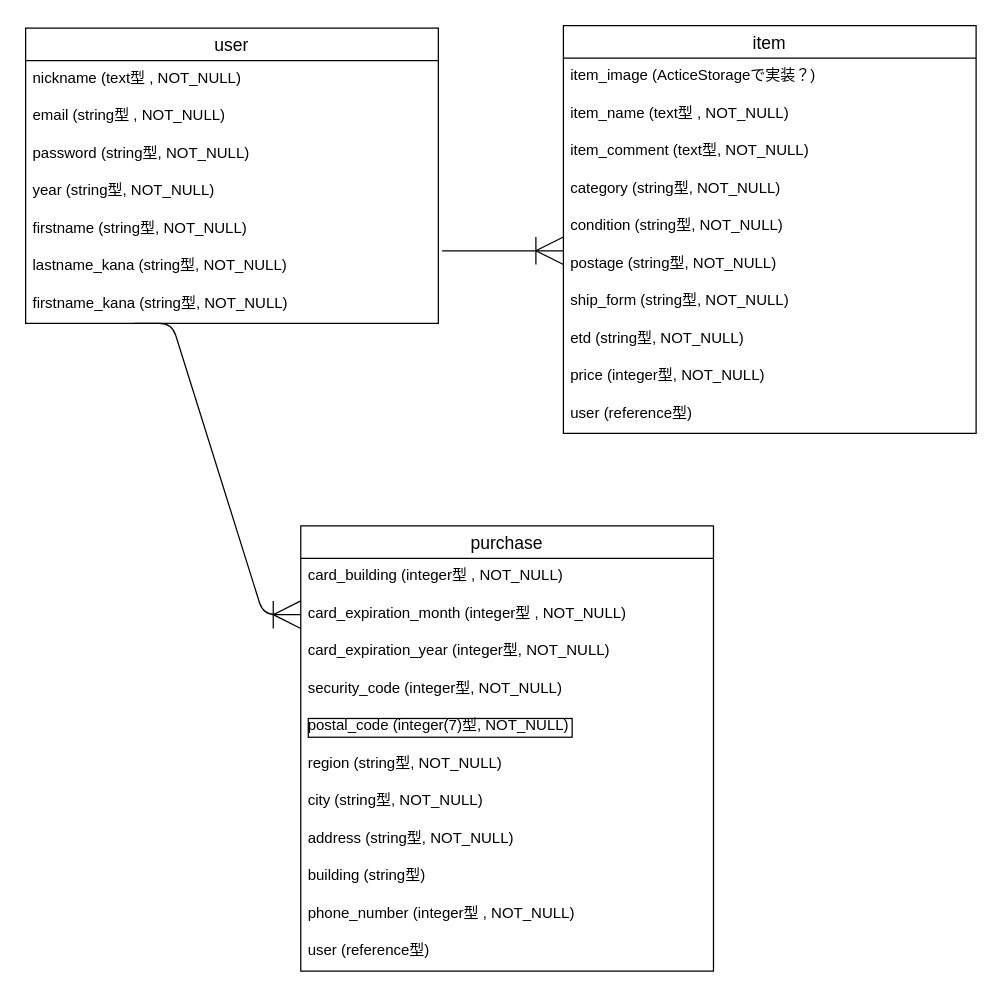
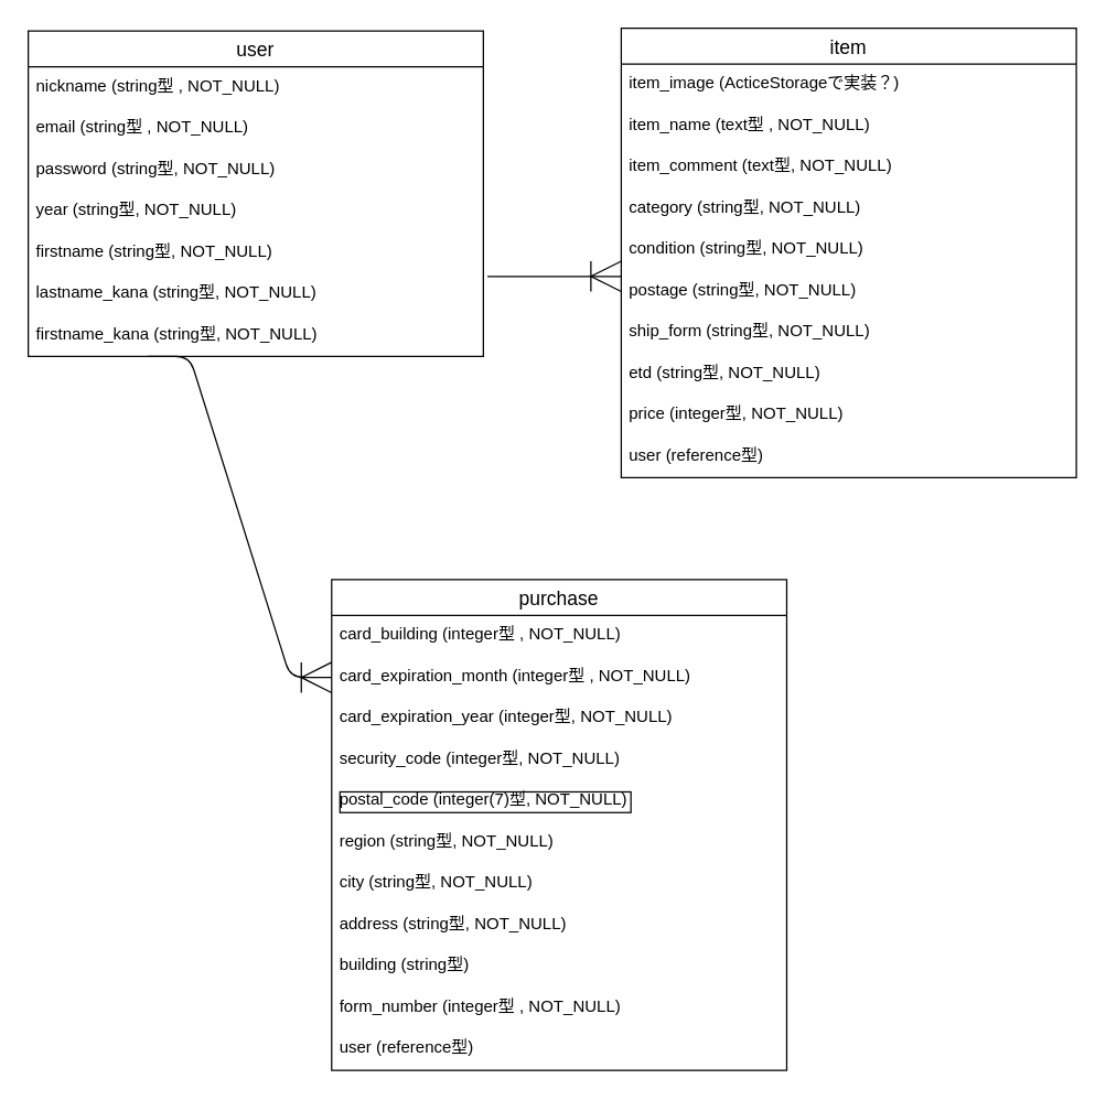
  <mxCell id="0" />
  <mxCell id="1" parent="0" />
  <mxCell id="2" value="user" style="swimlane;fontStyle=0;childLayout=stackLayout;horizontal=1;startSize=26;horizontalStack=0;resizeParent=1;resizeParentMax=0;resizeLast=0;collapsible=1;marginBottom=0;align=center;fontSize=14;" vertex="1" parent="1"><mxGeometry x="20" y="22" width="330" height="236" as="geometry" /></mxCell>
- <mxCell id="3" value="nickname (text型 , NOT_NULL)" style="text;strokeColor=none;fillColor=none;spacingLeft=4;spacingRight=4;overflow=hidden;rotatable=0;points=[[0,0.5],[1,0.5]];portConstraint=eastwest;fontSize=12;" vertex="1" parent="2"><mxGeometry y="26" width="330" height="30" as="geometry" /></mxCell>
+ <mxCell id="3" value="nickname (string型 , NOT_NULL)" style="text;strokeColor=none;fillColor=none;spacingLeft=4;spacingRight=4;overflow=hidden;rotatable=0;points=[[0,0.5],[1,0.5]];portConstraint=eastwest;fontSize=12;" vertex="1" parent="2"><mxGeometry y="26" width="330" height="30" as="geometry" /></mxCell>
  <mxCell id="4" value="email (string型 , NOT_NULL)" style="text;strokeColor=none;fillColor=none;spacingLeft=4;spacingRight=4;overflow=hidden;rotatable=0;points=[[0,0.5],[1,0.5]];portConstraint=eastwest;fontSize=12;" vertex="1" parent="2"><mxGeometry y="56" width="330" height="30" as="geometry" /></mxCell>
  <mxCell id="5" value="password (string型, NOT_NULL)" style="text;strokeColor=none;fillColor=none;spacingLeft=4;spacingRight=4;overflow=hidden;rotatable=0;points=[[0,0.5],[1,0.5]];portConstraint=eastwest;fontSize=12;" vertex="1" parent="2"><mxGeometry y="86" width="330" height="30" as="geometry" /></mxCell>
  <mxCell id="6" value="year (string型, NOT_NULL)" style="text;strokeColor=none;fillColor=none;spacingLeft=4;spacingRight=4;overflow=hidden;rotatable=0;points=[[0,0.5],[1,0.5]];portConstraint=eastwest;fontSize=12;" vertex="1" parent="2"><mxGeometry y="116" width="330" height="30" as="geometry" /></mxCell>
  <mxCell id="7" value="firstname (string型, NOT_NULL)" style="text;strokeColor=none;fillColor=none;spacingLeft=4;spacingRight=4;overflow=hidden;rotatable=0;points=[[0,0.5],[1,0.5]];portConstraint=eastwest;fontSize=12;" vertex="1" parent="2"><mxGeometry y="146" width="330" height="30" as="geometry" /></mxCell>
  <mxCell id="8" value="lastname_kana (string型, NOT_NULL)" style="text;strokeColor=none;fillColor=none;spacingLeft=4;spacingRight=4;overflow=hidden;rotatable=0;points=[[0,0.5],[1,0.5]];portConstraint=eastwest;fontSize=12;" vertex="1" parent="2"><mxGeometry y="176" width="330" height="30" as="geometry" /></mxCell>
  <mxCell id="9" value="firstname_kana (string型, NOT_NULL)" style="text;strokeColor=none;fillColor=none;spacingLeft=4;spacingRight=4;overflow=hidden;rotatable=0;points=[[0,0.5],[1,0.5]];portConstraint=eastwest;fontSize=12;" vertex="1" parent="2"><mxGeometry y="206" width="330" height="30" as="geometry" /></mxCell>
  <mxCell id="10" value="item" style="swimlane;fontStyle=0;childLayout=stackLayout;horizontal=1;startSize=26;horizontalStack=0;resizeParent=1;resizeParentMax=0;resizeLast=0;collapsible=1;marginBottom=0;align=center;fontSize=14;" vertex="1" parent="1"><mxGeometry x="450" y="20" width="330" height="326" as="geometry" /></mxCell>
  <mxCell id="11" value="item_image (ActiceStorageで実装？)" style="text;strokeColor=none;fillColor=none;spacingLeft=4;spacingRight=4;overflow=hidden;rotatable=0;points=[[0,0.5],[1,0.5]];portConstraint=eastwest;fontSize=12;" vertex="1" parent="10"><mxGeometry y="26" width="330" height="30" as="geometry" /></mxCell>
  <mxCell id="12" value="item_name (text型 , NOT_NULL)" style="text;strokeColor=none;fillColor=none;spacingLeft=4;spacingRight=4;overflow=hidden;rotatable=0;points=[[0,0.5],[1,0.5]];portConstraint=eastwest;fontSize=12;" vertex="1" parent="10"><mxGeometry y="56" width="330" height="30" as="geometry" /></mxCell>
  <mxCell id="13" value="item_comment (text型, NOT_NULL)" style="text;strokeColor=none;fillColor=none;spacingLeft=4;spacingRight=4;overflow=hidden;rotatable=0;points=[[0,0.5],[1,0.5]];portConstraint=eastwest;fontSize=12;" vertex="1" parent="10"><mxGeometry y="86" width="330" height="30" as="geometry" /></mxCell>
  <mxCell id="14" value="category (string型, NOT_NULL)" style="text;strokeColor=none;fillColor=none;spacingLeft=4;spacingRight=4;overflow=hidden;rotatable=0;points=[[0,0.5],[1,0.5]];portConstraint=eastwest;fontSize=12;" vertex="1" parent="10"><mxGeometry y="116" width="330" height="30" as="geometry" /></mxCell>
  <mxCell id="15" value="condition (string型, NOT_NULL)" style="text;strokeColor=none;fillColor=none;spacingLeft=4;spacingRight=4;overflow=hidden;rotatable=0;points=[[0,0.5],[1,0.5]];portConstraint=eastwest;fontSize=12;" vertex="1" parent="10"><mxGeometry y="146" width="330" height="30" as="geometry" /></mxCell>
  <mxCell id="16" value="postage (string型, NOT_NULL)" style="text;strokeColor=none;fillColor=none;spacingLeft=4;spacingRight=4;overflow=hidden;rotatable=0;points=[[0,0.5],[1,0.5]];portConstraint=eastwest;fontSize=12;" vertex="1" parent="10"><mxGeometry y="176" width="330" height="30" as="geometry" /></mxCell>
  <mxCell id="17" value="ship_form (string型, NOT_NULL)" style="text;strokeColor=none;fillColor=none;spacingLeft=4;spacingRight=4;overflow=hidden;rotatable=0;points=[[0,0.5],[1,0.5]];portConstraint=eastwest;fontSize=12;" vertex="1" parent="10"><mxGeometry y="206" width="330" height="30" as="geometry" /></mxCell>
  <mxCell id="18" value="etd (string型, NOT_NULL)" style="text;strokeColor=none;fillColor=none;spacingLeft=4;spacingRight=4;overflow=hidden;rotatable=0;points=[[0,0.5],[1,0.5]];portConstraint=eastwest;fontSize=12;" vertex="1" parent="10"><mxGeometry y="236" width="330" height="30" as="geometry" /></mxCell>
  <mxCell id="19" value="price (integer型, NOT_NULL)" style="text;strokeColor=none;fillColor=none;spacingLeft=4;spacingRight=4;overflow=hidden;rotatable=0;points=[[0,0.5],[1,0.5]];portConstraint=eastwest;fontSize=12;" vertex="1" parent="10"><mxGeometry y="266" width="330" height="30" as="geometry" /></mxCell>
  <mxCell id="20" value="user (reference型)" style="text;strokeColor=none;fillColor=none;spacingLeft=4;spacingRight=4;overflow=hidden;rotatable=0;points=[[0,0.5],[1,0.5]];portConstraint=eastwest;fontSize=12;" vertex="1" parent="10"><mxGeometry y="296" width="330" height="30" as="geometry" /></mxCell>
  <mxCell id="21" value="purchase" style="swimlane;fontStyle=0;childLayout=stackLayout;horizontal=1;startSize=26;horizontalStack=0;resizeParent=1;resizeParentMax=0;resizeLast=0;collapsible=1;marginBottom=0;align=center;fontSize=14;" vertex="1" parent="1"><mxGeometry x="240" y="420" width="330" height="356" as="geometry" /></mxCell>
  <mxCell id="22" value="card_building (integer型 , NOT_NULL)" style="text;strokeColor=none;fillColor=none;spacingLeft=4;spacingRight=4;overflow=hidden;rotatable=0;points=[[0,0.5],[1,0.5]];portConstraint=eastwest;fontSize=12;" vertex="1" parent="21"><mxGeometry y="26" width="330" height="30" as="geometry" /></mxCell>
  <mxCell id="23" value="card_expiration_month (integer型 , NOT_NULL)" style="text;strokeColor=none;fillColor=none;spacingLeft=4;spacingRight=4;overflow=hidden;rotatable=0;points=[[0,0.5],[1,0.5]];portConstraint=eastwest;fontSize=12;" vertex="1" parent="21"><mxGeometry y="56" width="330" height="30" as="geometry" /></mxCell>
  <mxCell id="24" value="card_expiration_year (integer型, NOT_NULL)" style="text;strokeColor=none;fillColor=none;spacingLeft=4;spacingRight=4;overflow=hidden;rotatable=0;points=[[0,0.5],[1,0.5]];portConstraint=eastwest;fontSize=12;html=1;" vertex="1" parent="21"><mxGeometry y="86" width="330" height="30" as="geometry" /></mxCell>
  <mxCell id="25" value="security_code (integer型, NOT_NULL)" style="text;strokeColor=none;fillColor=none;spacingLeft=4;spacingRight=4;overflow=hidden;rotatable=0;points=[[0,0.5],[1,0.5]];portConstraint=eastwest;fontSize=12;" vertex="1" parent="21"><mxGeometry y="116" width="330" height="30" as="geometry" /></mxCell>
  <mxCell id="26" value="postal_code (integer(7)型, NOT_NULL)" style="text;strokeColor=none;fillColor=none;spacingLeft=4;spacingRight=4;overflow=hidden;rotatable=0;points=[[0,0.5],[1,0.5]];portConstraint=eastwest;fontSize=12;labelBorderColor=#000000;" vertex="1" parent="21"><mxGeometry y="146" width="330" height="30" as="geometry" /></mxCell>
  <mxCell id="27" value="region (string型, NOT_NULL)" style="text;strokeColor=none;fillColor=none;spacingLeft=4;spacingRight=4;overflow=hidden;rotatable=0;points=[[0,0.5],[1,0.5]];portConstraint=eastwest;fontSize=12;" vertex="1" parent="21"><mxGeometry y="176" width="330" height="30" as="geometry" /></mxCell>
  <mxCell id="28" value="city (string型, NOT_NULL)" style="text;strokeColor=none;fillColor=none;spacingLeft=4;spacingRight=4;overflow=hidden;rotatable=0;points=[[0,0.5],[1,0.5]];portConstraint=eastwest;fontSize=12;" vertex="1" parent="21"><mxGeometry y="206" width="330" height="30" as="geometry" /></mxCell>
  <mxCell id="29" value="address (string型, NOT_NULL)" style="text;strokeColor=none;fillColor=none;spacingLeft=4;spacingRight=4;overflow=hidden;rotatable=0;points=[[0,0.5],[1,0.5]];portConstraint=eastwest;fontSize=12;" vertex="1" parent="21"><mxGeometry y="236" width="330" height="30" as="geometry" /></mxCell>
  <mxCell id="30" value="building (string型)" style="text;strokeColor=none;fillColor=none;spacingLeft=4;spacingRight=4;overflow=hidden;rotatable=0;points=[[0,0.5],[1,0.5]];portConstraint=eastwest;fontSize=12;" vertex="1" parent="21"><mxGeometry y="266" width="330" height="30" as="geometry" /></mxCell>
- <mxCell id="31" value="phone_number (integer型 , NOT_NULL)" style="text;strokeColor=none;fillColor=none;spacingLeft=4;spacingRight=4;overflow=hidden;rotatable=0;points=[[0,0.5],[1,0.5]];portConstraint=eastwest;fontSize=12;" vertex="1" parent="21"><mxGeometry y="296" width="330" height="30" as="geometry" /></mxCell>
+ <mxCell id="31" value="form_number (integer型 , NOT_NULL)" style="text;strokeColor=none;fillColor=none;spacingLeft=4;spacingRight=4;overflow=hidden;rotatable=0;points=[[0,0.5],[1,0.5]];portConstraint=eastwest;fontSize=12;" vertex="1" parent="21"><mxGeometry y="296" width="330" height="30" as="geometry" /></mxCell>
  <mxCell id="32" value="user (reference型)" style="text;strokeColor=none;fillColor=none;spacingLeft=4;spacingRight=4;overflow=hidden;rotatable=0;points=[[0,0.5],[1,0.5]];portConstraint=eastwest;fontSize=12;" vertex="1" parent="21"><mxGeometry y="326" width="330" height="30" as="geometry" /></mxCell>
  <mxCell id="33" value="" style="edgeStyle=entityRelationEdgeStyle;fontSize=12;html=1;endArrow=ERoneToMany;strokeWidth=1;endSize=20;startSize=20;" edge="1" parent="1"><mxGeometry width="100" height="100" relative="1" as="geometry"><mxPoint x="353" y="200" as="sourcePoint" /><mxPoint x="450" y="200" as="targetPoint" /></mxGeometry></mxCell>
  <mxCell id="34" value="" style="edgeStyle=entityRelationEdgeStyle;fontSize=12;html=1;endArrow=ERoneToMany;strokeWidth=1;entryX=0;entryY=0.5;entryDx=0;entryDy=0;endSize=20;" edge="1" parent="1" target="23"><mxGeometry width="100" height="100" relative="1" as="geometry"><mxPoint x="107" y="258" as="sourcePoint" /><mxPoint x="230" y="480" as="targetPoint" /></mxGeometry></mxCell>
